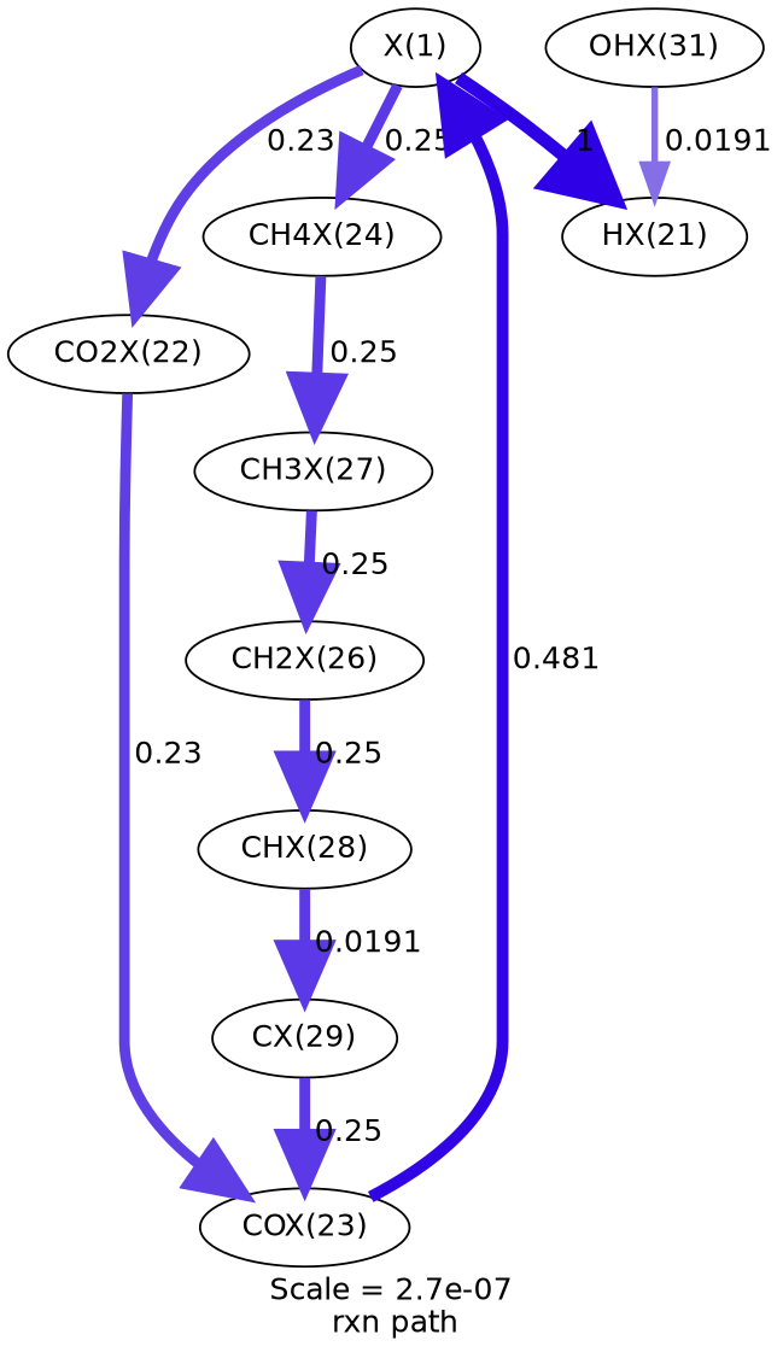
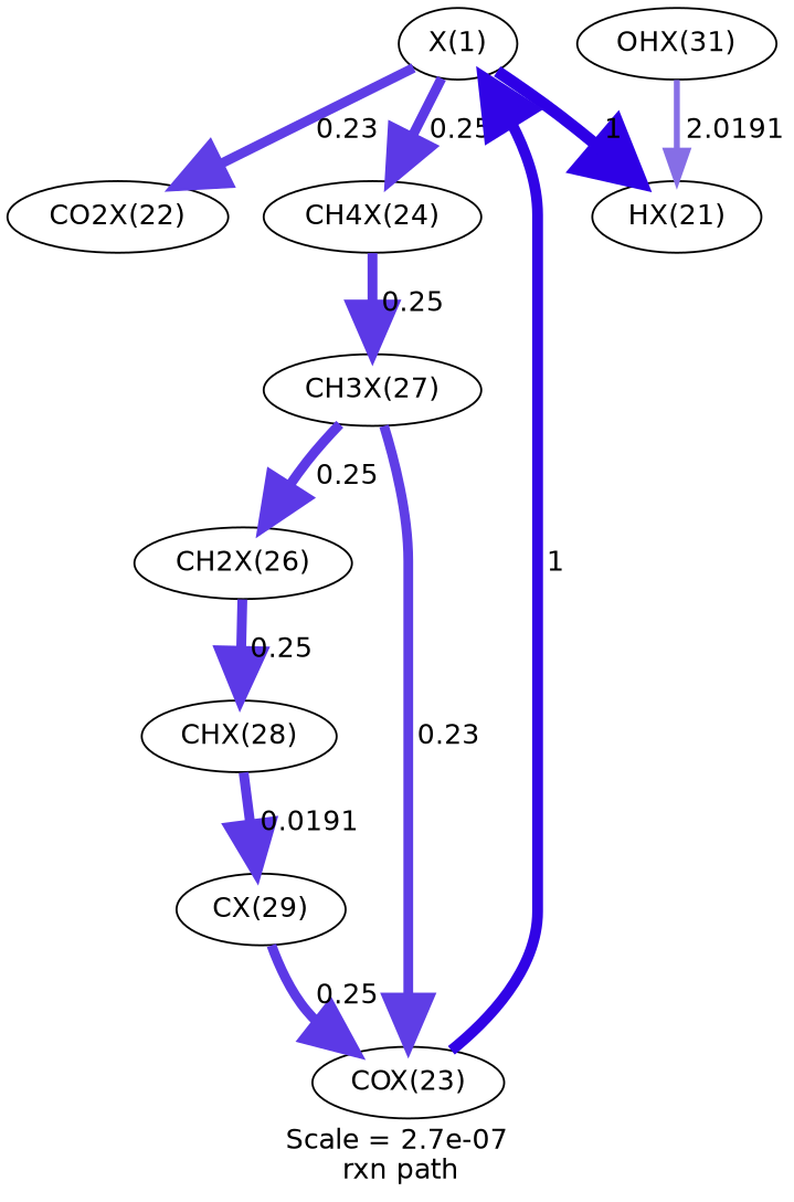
  digraph {
    fontname=Helvetica
    label="Scale = 2.7e-07\l rxn path"
    node [fontname=Helvetica]
    edge [arrowsize=2.48 color="0.7, 0.75, 0.9" fontname=Helvetica penwidth=4.95]
    n1 [label="X(1)"]
    n2 [label="HX(21)"]
    n3 [label="CO2X(22)"]
    n4 [label="CH4X(24)"]
    n5 [label="COX(23)"]
    n6 [label="CH3X(27)"]
    n7 [label="CH2X(26)"]
    n8 [label="OHX(31)"]
    n9 [label="CX(29)"]
    n10 [label="CHX(28)"]
    n1 -> n2 [arrowsize=3 color="0.7, 1.5, 0.9" label=" 1" penwidth=6]
    n1 -> n3 [arrowsize=2.45 color="0.7, 0.73, 0.9" label=" 0.23" penwidth=4.89]
    n1 -> n4 [label=" 0.25"]
-   n3 -> n5 [arrowsize=2.45 color="0.7, 0.73, 0.9" label=" 0.23" penwidth=4.89]
+   n6 -> n5 [arrowsize=2.45 color="0.7, 0.73, 0.9" label=" 0.23" penwidth=4.89]
    n4 -> n6 [label=" 0.25"]
-   n5 -> n1 [arrowsize=2.72 color="0.7, 0.981, 0.9" label=" 0.481" penwidth=5.45]
+   n5 -> n1 [arrowsize=2.72 color="0.7, 0.981, 0.9" label=" 1" penwidth=5.45]
    n6 -> n7 [label=" 0.25"]
    n7 -> n10 [label=" 0.25"]
-   n8 -> n2 [arrowsize=1.51 color="0.7, 0.519, 0.9" label=" 0.0191" penwidth=3.01]
+   n8 -> n2 [arrowsize=1.51 color="0.7, 0.519, 0.9" label=" 2.0191" penwidth=3.01]
    n9 -> n5 [label=" 0.25"]
    n10 -> n9 [color="0.7, 0.749, 0.9" label=" 0.0191"]
  }
